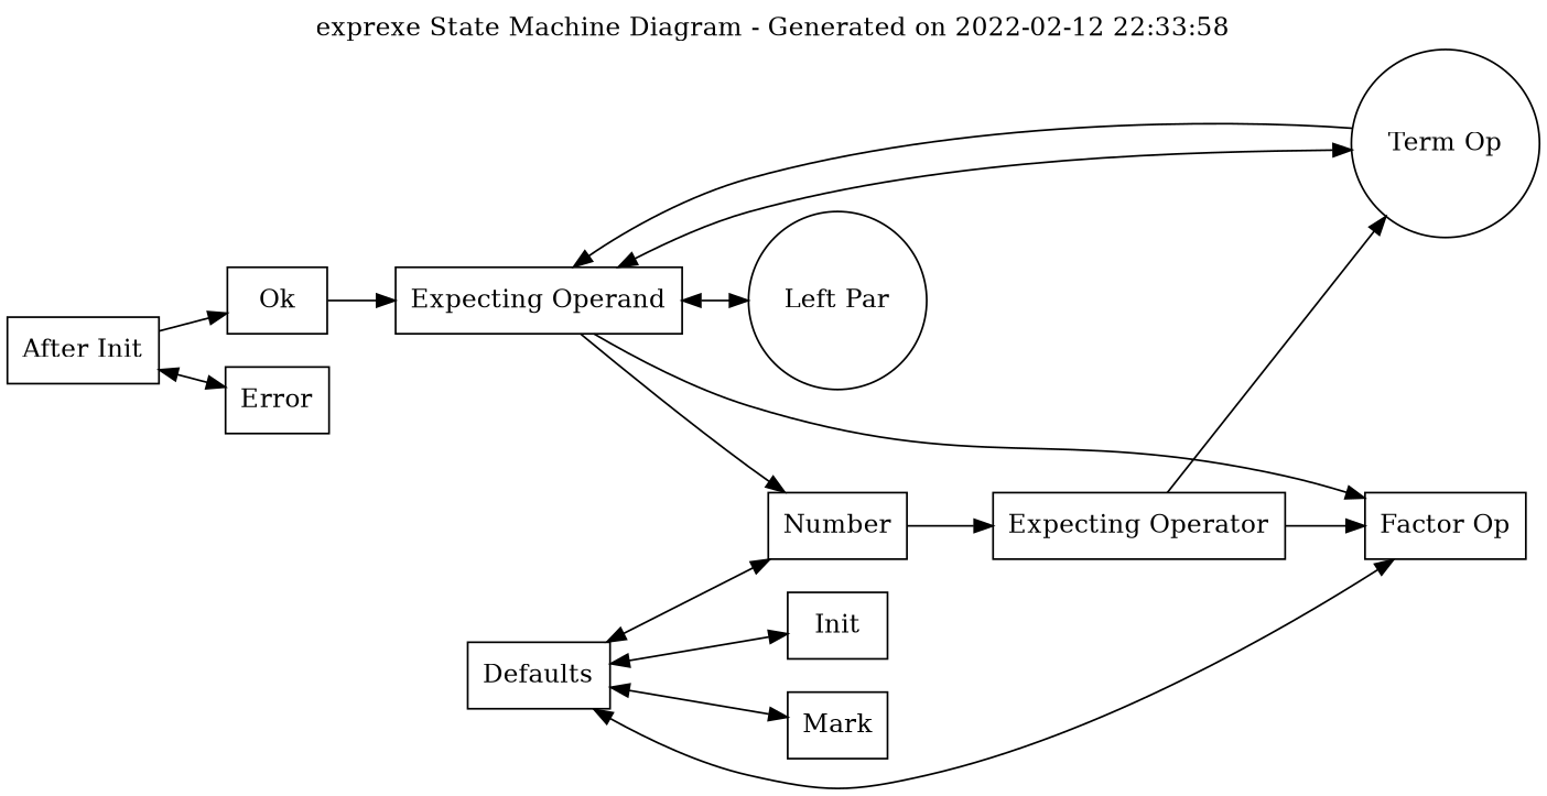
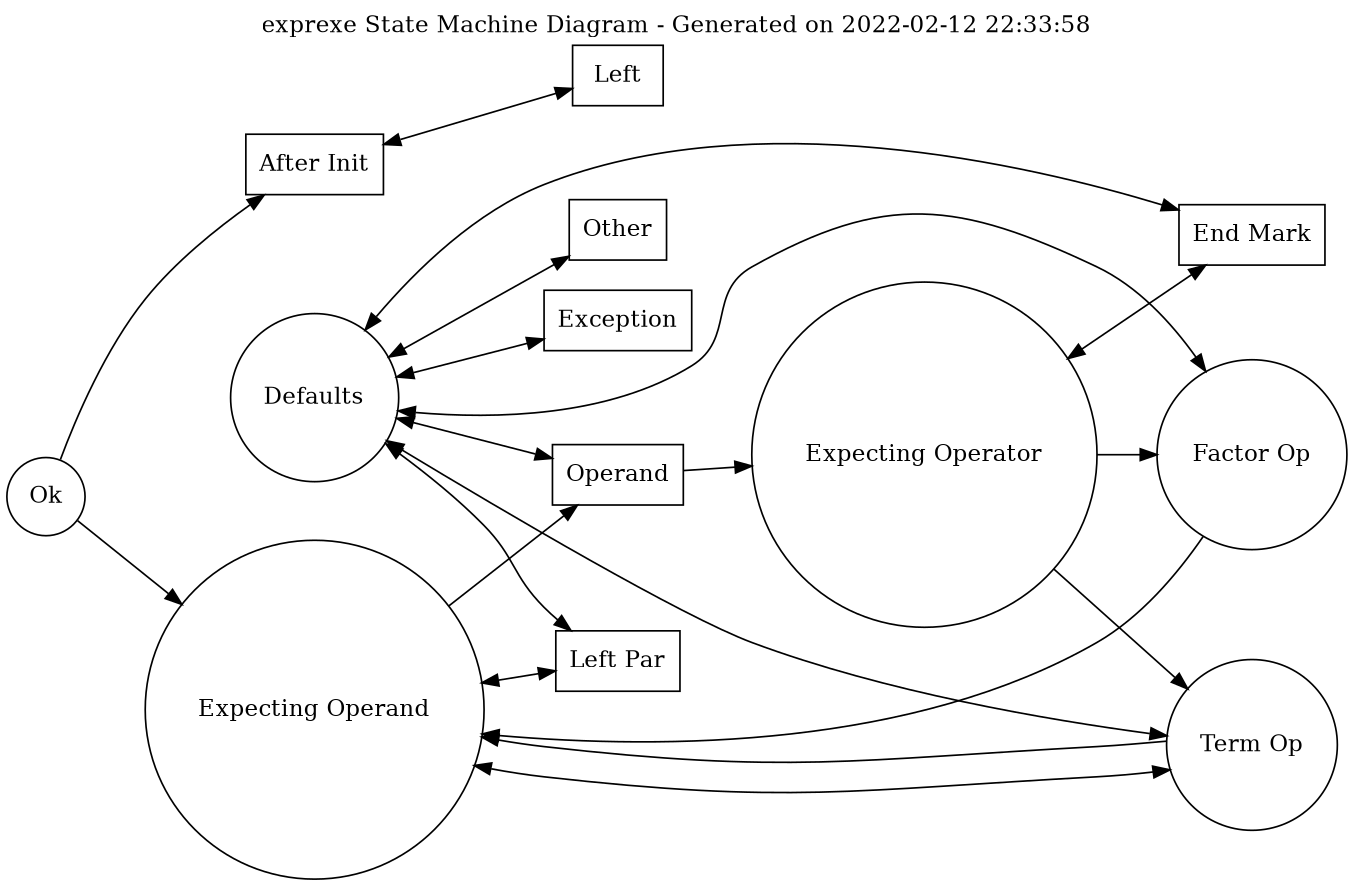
  digraph {
    label="exprexe State Machine Diagram - Generated on 2022-02-12 22:33:58"
    labelloc=t
    rankdir=LR
    node [shape=box]
    edge [dir=both]
-   n1 [label="Expecting Operand"]
+   n1 [label="Expecting Operand" shape=circle]
    n2 [label="Term Op" shape=circle]
-   n3 [label=Number]
-   n4 [label="Left Par" shape=circle]
-   n5 [label="Expecting Operator"]
+   n3 [label=Operand]
+   n4 [label="Left Par"]
+   n5 [label="Expecting Operator" shape=circle]
    n6 [label="After Init"]
-   n7 [label=Error]
-   n8 [label=Ok]
-   n9 [label=Defaults]
-   n10 [label="Factor Op"]
-   n11 [label=Mark]
-   n12 [label=Init]
+   n7 [label=Left]
+   n8 [label=Ok shape=circle]
+   n9 [label=Defaults shape=circle]
+   n10 [label="Factor Op" shape=circle]
+   n11 [label=Other]
+   n12 [label=Exception]
+   n13 [label="End Mark"]
    n1 -> n2
    n1 -> n3 [dir=forward]
    n1 -> n4
    n2 -> n1 [dir=forward]
    n3 -> n5 [dir=forward]
    n5 -> n2 [dir=forward]
    n5 -> n10 [dir=forward]
+   n5 -> n13
    n6 -> n7
-   n6 -> n8 [dir=forward]
+   n8 -> n6 [dir=forward]
    n8 -> n1 [dir=forward]
+   n9 -> n2
    n9 -> n3
+   n9 -> n4
    n9 -> n10
    n9 -> n11
    n9 -> n12
-   n1 -> n10 [dir=forward]
+   n9 -> n13
+   n10 -> n1 [dir=forward]
  }
